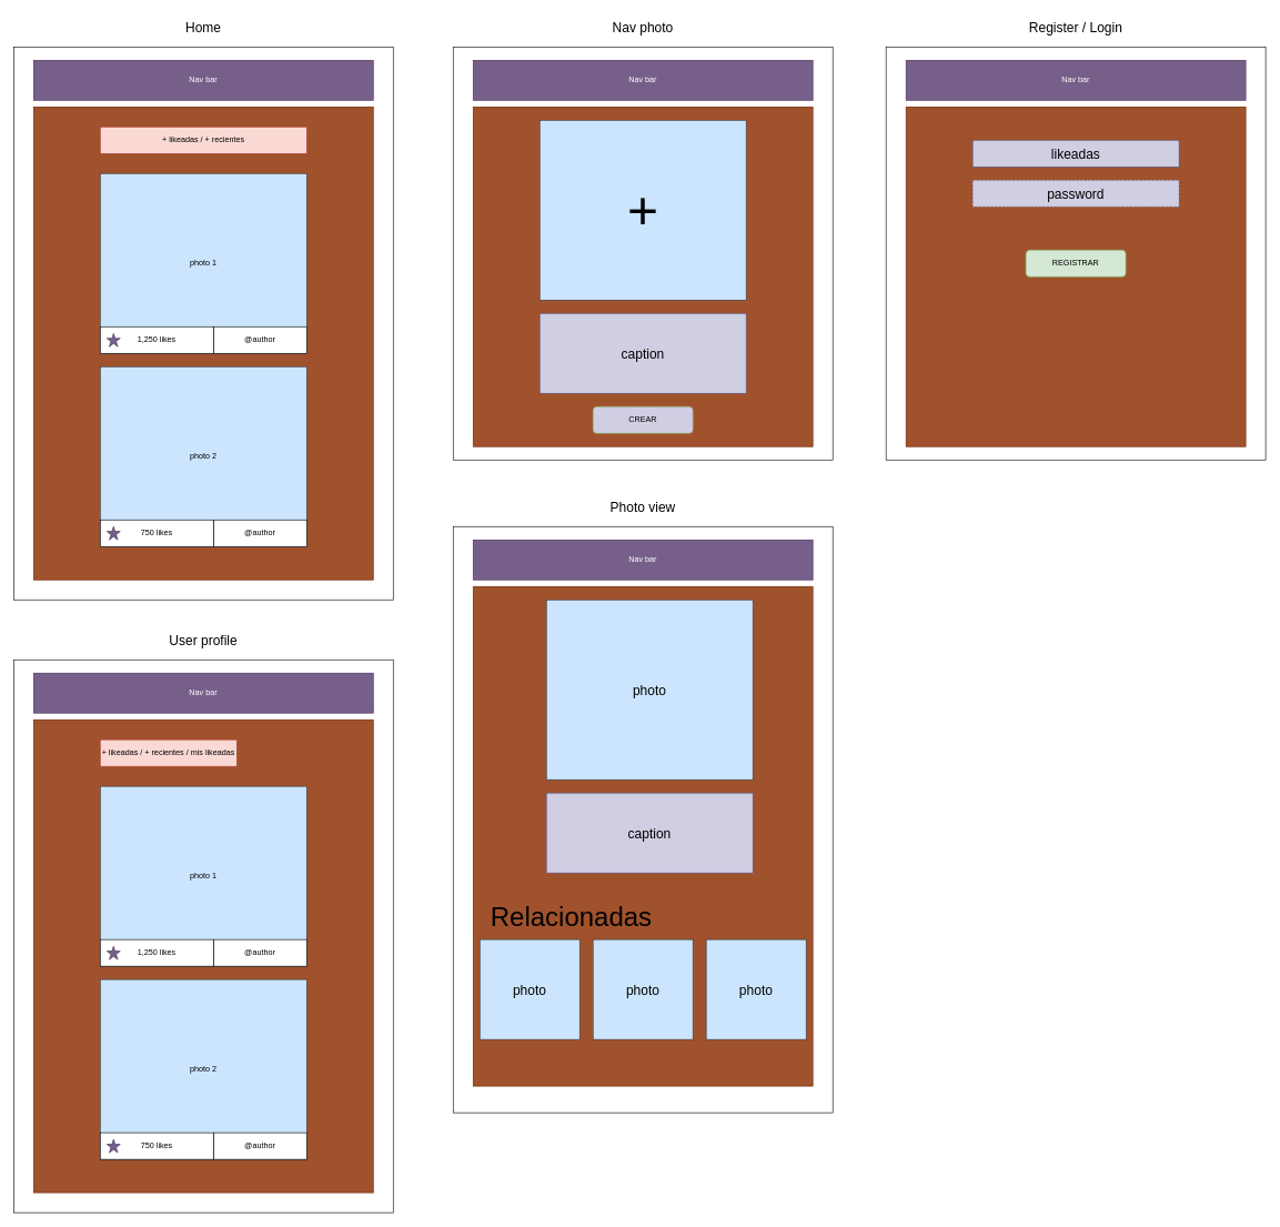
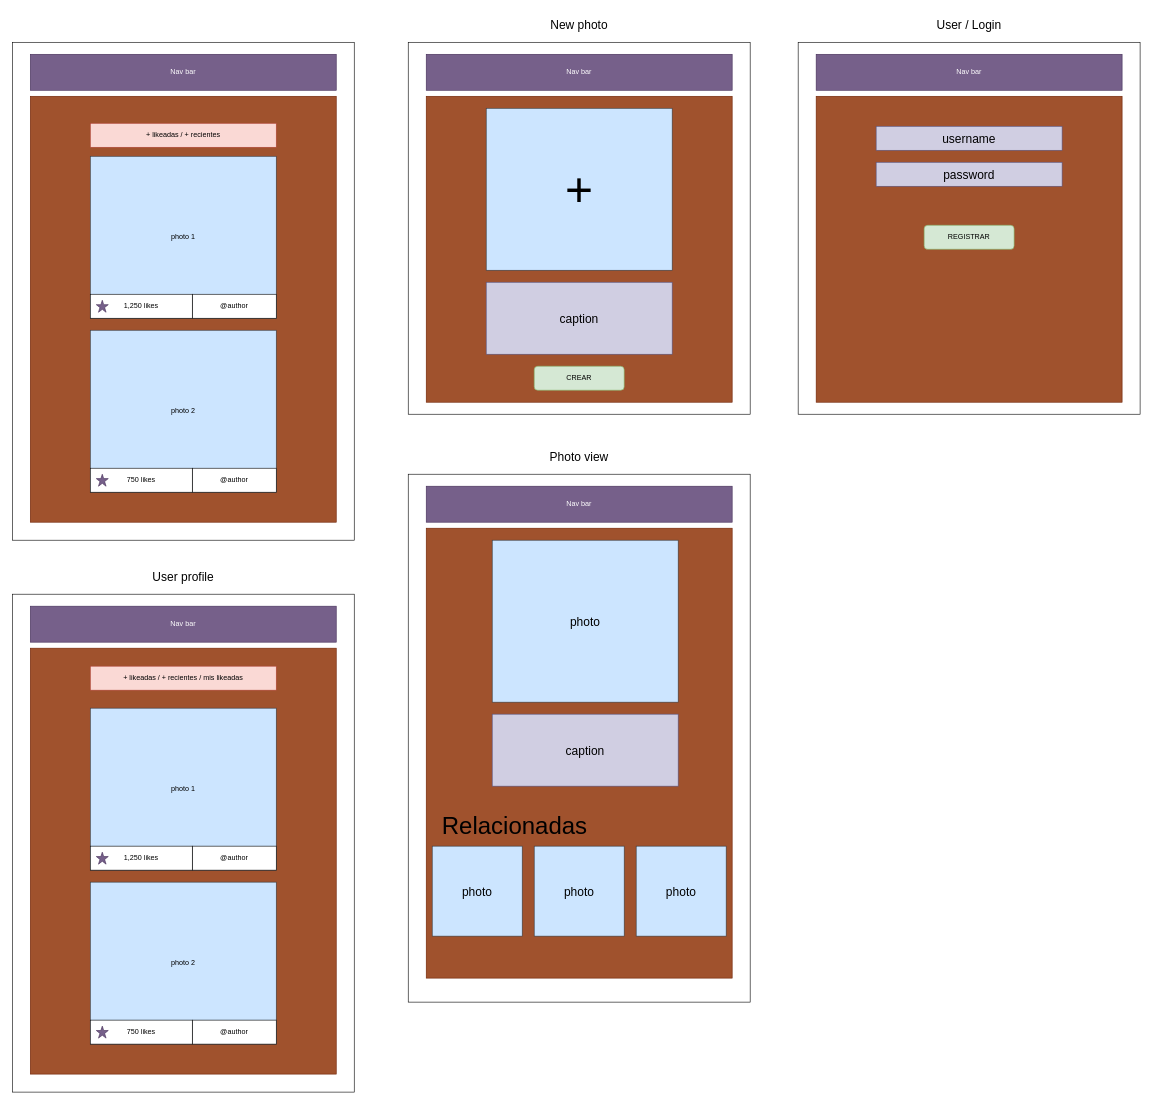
  <mxCell id="0" />
  <mxCell id="1" parent="0" />
  <mxCell id="2" value="" style="rounded=0;whiteSpace=wrap;html=1;" vertex="1" parent="1"><mxGeometry x="20" y="70" width="570" height="830" as="geometry" /></mxCell>
- <mxCell id="3" value="Home" style="text;html=1;align=center;verticalAlign=middle;whiteSpace=wrap;rounded=0;fontSize=20;" vertex="1" parent="1"><mxGeometry x="20" y="20" width="570" height="40" as="geometry" /></mxCell>
  <mxCell id="4" value="" style="rounded=0;whiteSpace=wrap;html=1;fillColor=#a0522d;fontColor=#ffffff;strokeColor=#6D1F00;" vertex="1" parent="1"><mxGeometry x="50" y="160" width="510" height="710" as="geometry" /></mxCell>
  <mxCell id="5" value="Nav bar" style="rounded=0;whiteSpace=wrap;html=1;fillColor=#76608a;fontColor=#ffffff;strokeColor=#432D57;" vertex="1" parent="1"><mxGeometry x="50" y="90" width="510" height="60" as="geometry" /></mxCell>
  <mxCell id="6" value="" style="group" vertex="1" connectable="0" parent="1"><mxGeometry x="150" y="260" width="310" height="270" as="geometry" /></mxCell>
  <mxCell id="7" value="photo 1" style="rounded=0;whiteSpace=wrap;html=1;fillColor=#cce5ff;strokeColor=#36393d;" vertex="1" parent="6"><mxGeometry width="310" height="270" as="geometry" /></mxCell>
  <mxCell id="8" value="" style="group" vertex="1" connectable="0" parent="6"><mxGeometry y="230" width="310" height="40" as="geometry" /></mxCell>
  <mxCell id="9" value="@author" style="rounded=0;whiteSpace=wrap;html=1;" vertex="1" parent="8"><mxGeometry x="170" width="140" height="40" as="geometry" /></mxCell>
  <mxCell id="10" value="" style="group" vertex="1" connectable="0" parent="8"><mxGeometry width="170" height="40" as="geometry" /></mxCell>
  <mxCell id="11" value="1,250 likes" style="rounded=0;whiteSpace=wrap;html=1;" vertex="1" parent="10"><mxGeometry width="170" height="40" as="geometry" /></mxCell>
  <mxCell id="12" value="" style="verticalLabelPosition=bottom;verticalAlign=top;html=1;shape=mxgraph.basic.star;fillColor=#76608a;fontColor=#ffffff;strokeColor=#432D57;" vertex="1" parent="10"><mxGeometry x="10" y="10" width="20" height="20" as="geometry" /></mxCell>
- <mxCell id="13" value="+ likeadas / + recientes" style="rounded=0;whiteSpace=wrap;html=1;fillColor=#fad9d5;strokeColor=#ae4132;" vertex="1" parent="1"><mxGeometry x="150" y="190" width="310" height="40" as="geometry" /></mxCell>
+ <mxCell id="13" value="+ likeadas / + recientes" style="rounded=0;whiteSpace=wrap;html=1;fillColor=#fad9d5;strokeColor=#ae4132;" vertex="1" parent="1"><mxGeometry x="150" y="205" width="310" height="40" as="geometry" /></mxCell>
  <mxCell id="14" value="" style="group" vertex="1" connectable="0" parent="1"><mxGeometry x="150" y="550" width="310" height="270" as="geometry" /></mxCell>
  <mxCell id="15" value="photo 2" style="rounded=0;whiteSpace=wrap;html=1;fillColor=#cce5ff;strokeColor=#36393d;" vertex="1" parent="14"><mxGeometry width="310" height="270" as="geometry" /></mxCell>
  <mxCell id="16" value="" style="group" vertex="1" connectable="0" parent="14"><mxGeometry y="230" width="310" height="40" as="geometry" /></mxCell>
  <mxCell id="17" value="@author" style="rounded=0;whiteSpace=wrap;html=1;" vertex="1" parent="16"><mxGeometry x="170" width="140" height="40" as="geometry" /></mxCell>
  <mxCell id="18" value="" style="group" vertex="1" connectable="0" parent="16"><mxGeometry width="170" height="40" as="geometry" /></mxCell>
  <mxCell id="19" value="750 likes" style="rounded=0;whiteSpace=wrap;html=1;" vertex="1" parent="18"><mxGeometry width="170" height="40" as="geometry" /></mxCell>
  <mxCell id="20" value="" style="verticalLabelPosition=bottom;verticalAlign=top;html=1;shape=mxgraph.basic.star;fillColor=#76608a;fontColor=#ffffff;strokeColor=#432D57;" vertex="1" parent="18"><mxGeometry x="10" y="10" width="20" height="20" as="geometry" /></mxCell>
  <mxCell id="21" value="" style="rounded=0;whiteSpace=wrap;html=1;" vertex="1" parent="1"><mxGeometry x="20" y="990" width="570" height="830" as="geometry" /></mxCell>
  <mxCell id="22" value="" style="rounded=0;whiteSpace=wrap;html=1;fillColor=#a0522d;fontColor=#ffffff;strokeColor=#6D1F00;" vertex="1" parent="1"><mxGeometry x="50" y="1080" width="510" height="710" as="geometry" /></mxCell>
  <mxCell id="23" value="Nav bar" style="rounded=0;whiteSpace=wrap;html=1;fillColor=#76608a;fontColor=#ffffff;strokeColor=#432D57;" vertex="1" parent="1"><mxGeometry x="50" y="1010" width="510" height="60" as="geometry" /></mxCell>
  <mxCell id="24" value="" style="group" vertex="1" connectable="0" parent="1"><mxGeometry x="150" y="1180" width="310" height="270" as="geometry" /></mxCell>
  <mxCell id="25" value="photo 1" style="rounded=0;whiteSpace=wrap;html=1;fillColor=#cce5ff;strokeColor=#36393d;" vertex="1" parent="24"><mxGeometry width="310" height="270" as="geometry" /></mxCell>
  <mxCell id="26" value="" style="group" vertex="1" connectable="0" parent="24"><mxGeometry y="230" width="310" height="40" as="geometry" /></mxCell>
  <mxCell id="27" value="@author" style="rounded=0;whiteSpace=wrap;html=1;" vertex="1" parent="26"><mxGeometry x="170" width="140" height="40" as="geometry" /></mxCell>
  <mxCell id="28" value="" style="group" vertex="1" connectable="0" parent="26"><mxGeometry width="170" height="40" as="geometry" /></mxCell>
  <mxCell id="29" value="1,250 likes" style="rounded=0;whiteSpace=wrap;html=1;" vertex="1" parent="28"><mxGeometry width="170" height="40" as="geometry" /></mxCell>
  <mxCell id="30" value="" style="verticalLabelPosition=bottom;verticalAlign=top;html=1;shape=mxgraph.basic.star;fillColor=#76608a;fontColor=#ffffff;strokeColor=#432D57;" vertex="1" parent="28"><mxGeometry x="10" y="10" width="20" height="20" as="geometry" /></mxCell>
- <mxCell id="31" value="+ likeadas / + recientes / mis likeadas" style="rounded=0;whiteSpace=wrap;html=1;fillColor=#fad9d5;strokeColor=#ae4132;" vertex="1" parent="1"><mxGeometry x="150" y="1110" width="205" height="40" as="geometry" /></mxCell>
+ <mxCell id="31" value="+ likeadas / + recientes / mis likeadas" style="rounded=0;whiteSpace=wrap;html=1;fillColor=#fad9d5;strokeColor=#ae4132;" vertex="1" parent="1"><mxGeometry x="150" y="1110" width="310" height="40" as="geometry" /></mxCell>
  <mxCell id="32" value="" style="group" vertex="1" connectable="0" parent="1"><mxGeometry x="150" y="1470" width="310" height="270" as="geometry" /></mxCell>
  <mxCell id="33" value="photo 2" style="rounded=0;whiteSpace=wrap;html=1;fillColor=#cce5ff;strokeColor=#36393d;" vertex="1" parent="32"><mxGeometry width="310" height="270" as="geometry" /></mxCell>
  <mxCell id="34" value="" style="group" vertex="1" connectable="0" parent="32"><mxGeometry y="230" width="310" height="40" as="geometry" /></mxCell>
  <mxCell id="35" value="@author" style="rounded=0;whiteSpace=wrap;html=1;" vertex="1" parent="34"><mxGeometry x="170" width="140" height="40" as="geometry" /></mxCell>
  <mxCell id="36" value="" style="group" vertex="1" connectable="0" parent="34"><mxGeometry width="170" height="40" as="geometry" /></mxCell>
  <mxCell id="37" value="750 likes" style="rounded=0;whiteSpace=wrap;html=1;" vertex="1" parent="36"><mxGeometry width="170" height="40" as="geometry" /></mxCell>
  <mxCell id="38" value="" style="verticalLabelPosition=bottom;verticalAlign=top;html=1;shape=mxgraph.basic.star;fillColor=#76608a;fontColor=#ffffff;strokeColor=#432D57;" vertex="1" parent="36"><mxGeometry x="10" y="10" width="20" height="20" as="geometry" /></mxCell>
  <mxCell id="39" value="User profile" style="text;html=1;align=center;verticalAlign=middle;whiteSpace=wrap;rounded=0;fontSize=20;" vertex="1" parent="1"><mxGeometry x="20" y="940" width="570" height="40" as="geometry" /></mxCell>
  <mxCell id="40" value="" style="rounded=0;whiteSpace=wrap;html=1;" vertex="1" parent="1"><mxGeometry x="680" y="70" width="570" height="620" as="geometry" /></mxCell>
- <mxCell id="41" value="Nav photo" style="text;html=1;align=center;verticalAlign=middle;whiteSpace=wrap;rounded=0;fontSize=20;" vertex="1" parent="1"><mxGeometry x="680" y="20" width="570" height="40" as="geometry" /></mxCell>
+ <mxCell id="41" value="New photo" style="text;html=1;align=center;verticalAlign=middle;whiteSpace=wrap;rounded=0;fontSize=20;" vertex="1" parent="1"><mxGeometry x="680" y="20" width="570" height="40" as="geometry" /></mxCell>
  <mxCell id="42" value="" style="rounded=0;whiteSpace=wrap;html=1;fillColor=#a0522d;fontColor=#ffffff;strokeColor=#6D1F00;" vertex="1" parent="1"><mxGeometry x="710" y="160" width="510" height="510" as="geometry" /></mxCell>
  <mxCell id="43" value="Nav bar" style="rounded=0;whiteSpace=wrap;html=1;fillColor=#76608a;fontColor=#ffffff;strokeColor=#432D57;" vertex="1" parent="1"><mxGeometry x="710" y="90" width="510" height="60" as="geometry" /></mxCell>
  <mxCell id="44" value="" style="group;fontSize=80;" vertex="1" connectable="0" parent="1"><mxGeometry x="810" y="180" width="310" height="270" as="geometry" /></mxCell>
  <mxCell id="45" value="&lt;font style=&quot;font-size: 80px;&quot;&gt;+&lt;/font&gt;" style="rounded=0;whiteSpace=wrap;html=1;fillColor=#cce5ff;strokeColor=#36393d;" vertex="1" parent="44"><mxGeometry width="310" height="270" as="geometry" /></mxCell>
  <mxCell id="46" value="&lt;font style=&quot;font-size: 20px;&quot;&gt;caption&lt;/font&gt;" style="rounded=0;whiteSpace=wrap;html=1;fillColor=#d0cee2;strokeColor=#56517e;" vertex="1" parent="1"><mxGeometry x="810" y="470" width="310" height="120" as="geometry" /></mxCell>
  <mxCell id="47" value="" style="rounded=0;whiteSpace=wrap;html=1;" vertex="1" parent="1"><mxGeometry x="680" y="790" width="570" height="880" as="geometry" /></mxCell>
  <mxCell id="48" value="Photo view" style="text;html=1;align=center;verticalAlign=middle;whiteSpace=wrap;rounded=0;fontSize=20;" vertex="1" parent="1"><mxGeometry x="680" y="740" width="570" height="40" as="geometry" /></mxCell>
  <mxCell id="49" value="" style="rounded=0;whiteSpace=wrap;html=1;fillColor=#a0522d;fontColor=#ffffff;strokeColor=#6D1F00;" vertex="1" parent="1"><mxGeometry x="710" y="880" width="510" height="750" as="geometry" /></mxCell>
  <mxCell id="50" value="Nav bar" style="rounded=0;whiteSpace=wrap;html=1;fillColor=#76608a;fontColor=#ffffff;strokeColor=#432D57;" vertex="1" parent="1"><mxGeometry x="710" y="810" width="510" height="60" as="geometry" /></mxCell>
  <mxCell id="51" value="" style="group;fontSize=80;" vertex="1" connectable="0" parent="1"><mxGeometry x="820" y="900" width="310" height="270" as="geometry" /></mxCell>
  <mxCell id="52" value="&lt;font style=&quot;font-size: 20px;&quot;&gt;photo&lt;/font&gt;" style="rounded=0;whiteSpace=wrap;html=1;fillColor=#cce5ff;strokeColor=#36393d;" vertex="1" parent="51"><mxGeometry width="310" height="270" as="geometry" /></mxCell>
  <mxCell id="53" value="&lt;font style=&quot;font-size: 20px;&quot;&gt;caption&lt;/font&gt;" style="rounded=0;whiteSpace=wrap;html=1;fillColor=#d0cee2;strokeColor=#56517e;" vertex="1" parent="1"><mxGeometry x="820" y="1190" width="310" height="120" as="geometry" /></mxCell>
- <mxCell id="54" value="CREAR" style="rounded=1;whiteSpace=wrap;html=1;fillColor=#d0cee2;strokeColor=#82b366;" vertex="1" parent="1"><mxGeometry x="890" y="610" width="150" height="40" as="geometry" /></mxCell>
+ <mxCell id="54" value="CREAR" style="rounded=1;whiteSpace=wrap;html=1;fillColor=#d5e8d4;strokeColor=#82b366;" vertex="1" parent="1"><mxGeometry x="890" y="610" width="150" height="40" as="geometry" /></mxCell>
  <mxCell id="55" value="" style="group;fontSize=80;" vertex="1" connectable="0" parent="1"><mxGeometry x="720" y="1410" width="150" height="150" as="geometry" /></mxCell>
  <mxCell id="56" value="&lt;font style=&quot;font-size: 20px;&quot;&gt;photo&lt;/font&gt;" style="rounded=0;whiteSpace=wrap;html=1;fillColor=#cce5ff;strokeColor=#36393d;" vertex="1" parent="55"><mxGeometry width="150" height="150" as="geometry" /></mxCell>
  <mxCell id="57" value="" style="group;fontSize=80;" vertex="1" connectable="0" parent="1"><mxGeometry x="890" y="1410" width="150" height="150" as="geometry" /></mxCell>
  <mxCell id="58" value="&lt;font style=&quot;font-size: 20px;&quot;&gt;photo&lt;/font&gt;" style="rounded=0;whiteSpace=wrap;html=1;fillColor=#cce5ff;strokeColor=#36393d;" vertex="1" parent="57"><mxGeometry width="150" height="150" as="geometry" /></mxCell>
  <mxCell id="59" value="" style="group;fontSize=80;" vertex="1" connectable="0" parent="1"><mxGeometry x="1060" y="1410" width="150" height="150" as="geometry" /></mxCell>
  <mxCell id="60" value="&lt;font style=&quot;font-size: 20px;&quot;&gt;photo&lt;/font&gt;" style="rounded=0;whiteSpace=wrap;html=1;fillColor=#cce5ff;strokeColor=#36393d;" vertex="1" parent="59"><mxGeometry width="150" height="150" as="geometry" /></mxCell>
  <mxCell id="61" value="Relacionadas" style="text;html=1;align=center;verticalAlign=middle;whiteSpace=wrap;rounded=0;fontSize=40;" vertex="1" parent="1"><mxGeometry x="730" y="1340" width="255" height="70" as="geometry" /></mxCell>
  <mxCell id="62" value="" style="rounded=0;whiteSpace=wrap;html=1;" vertex="1" parent="1"><mxGeometry x="1330" y="70" width="570" height="620" as="geometry" /></mxCell>
- <mxCell id="63" value="Register / Login" style="text;html=1;align=center;verticalAlign=middle;whiteSpace=wrap;rounded=0;fontSize=20;" vertex="1" parent="1"><mxGeometry x="1330" y="20" width="570" height="40" as="geometry" /></mxCell>
+ <mxCell id="63" value="User / Login" style="text;html=1;align=center;verticalAlign=middle;whiteSpace=wrap;rounded=0;fontSize=20;" vertex="1" parent="1"><mxGeometry x="1330" y="20" width="570" height="40" as="geometry" /></mxCell>
  <mxCell id="64" value="" style="rounded=0;whiteSpace=wrap;html=1;fillColor=#a0522d;fontColor=#ffffff;strokeColor=#6D1F00;" vertex="1" parent="1"><mxGeometry x="1360" y="160" width="510" height="510" as="geometry" /></mxCell>
  <mxCell id="65" value="Nav bar" style="rounded=0;whiteSpace=wrap;html=1;fillColor=#76608a;fontColor=#ffffff;strokeColor=#432D57;" vertex="1" parent="1"><mxGeometry x="1360" y="90" width="510" height="60" as="geometry" /></mxCell>
- <mxCell id="66" value="&lt;font style=&quot;font-size: 20px;&quot;&gt;likeadas&lt;/font&gt;" style="rounded=0;whiteSpace=wrap;html=1;fillColor=#d0cee2;strokeColor=#56517e;" vertex="1" parent="1"><mxGeometry x="1460" y="210" width="310" height="40" as="geometry" /></mxCell>
+ <mxCell id="66" value="&lt;font style=&quot;font-size: 20px;&quot;&gt;username&lt;/font&gt;" style="rounded=0;whiteSpace=wrap;html=1;fillColor=#d0cee2;strokeColor=#56517e;" vertex="1" parent="1"><mxGeometry x="1460" y="210" width="310" height="40" as="geometry" /></mxCell>
  <mxCell id="67" value="REGISTRAR" style="rounded=1;whiteSpace=wrap;html=1;fillColor=#d5e8d4;strokeColor=#82b366;" vertex="1" parent="1"><mxGeometry x="1540" y="375" width="150" height="40" as="geometry" /></mxCell>
- <mxCell id="68" value="&lt;font style=&quot;font-size: 20px;&quot;&gt;password&lt;/font&gt;" style="rounded=0;whiteSpace=wrap;html=1;fillColor=#d0cee2;strokeColor=#56517e;dashed=1;" vertex="1" parent="1"><mxGeometry x="1460" y="270" width="310" height="40" as="geometry" /></mxCell>
+ <mxCell id="68" value="&lt;font style=&quot;font-size: 20px;&quot;&gt;password&lt;/font&gt;" style="rounded=0;whiteSpace=wrap;html=1;fillColor=#d0cee2;strokeColor=#56517e;" vertex="1" parent="1"><mxGeometry x="1460" y="270" width="310" height="40" as="geometry" /></mxCell>
